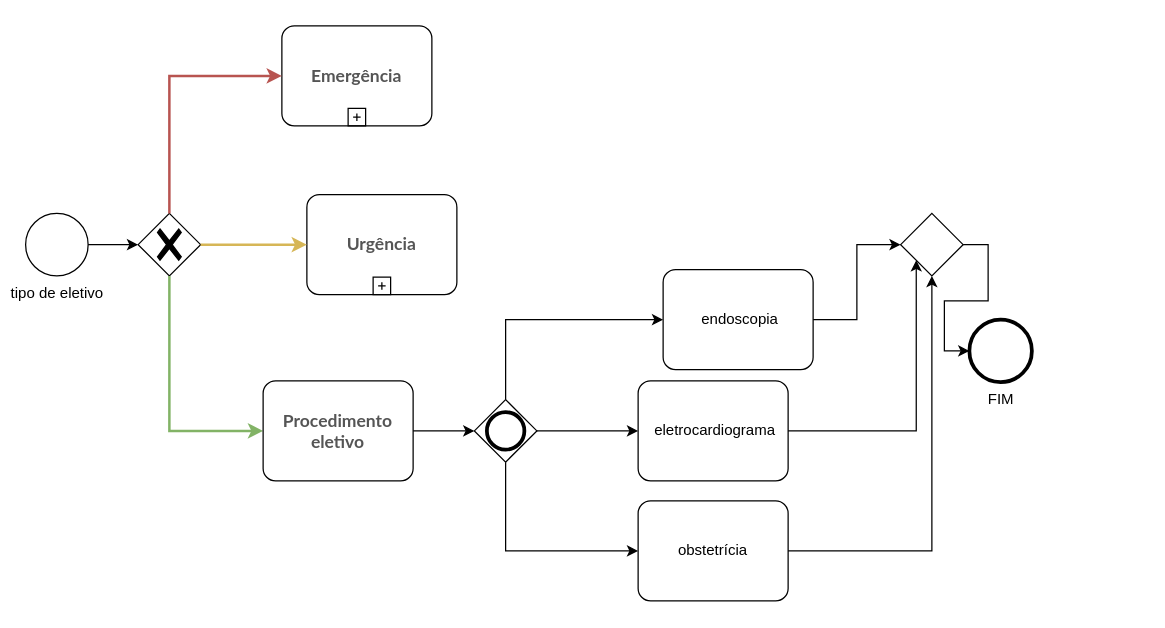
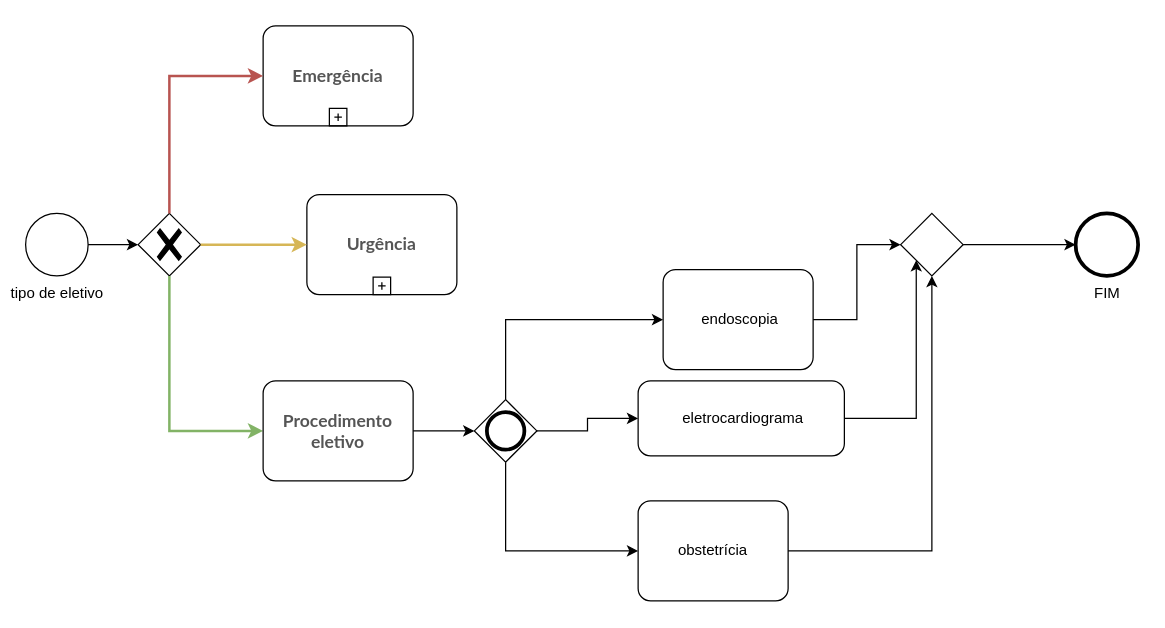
  <mxCell id="0" />
  <mxCell id="1" parent="0" />
  <mxCell id="2" value="tipo de eletivo" style="points=[[0.145,0.145,0],[0.5,0,0],[0.855,0.145,0],[1,0.5,0],[0.855,0.855,0],[0.5,1,0],[0.145,0.855,0],[0,0.5,0]];shape=mxgraph.bpmn.event;html=1;verticalLabelPosition=bottom;labelBackgroundColor=#ffffff;verticalAlign=top;align=center;perimeter=ellipsePerimeter;outlineConnect=0;aspect=fixed;outline=standard;symbol=general;" vertex="1" parent="1"><mxGeometry x="20" y="170" width="50" height="50" as="geometry" /></mxCell>
  <mxCell id="3" style="edgeStyle=orthogonalEdgeStyle;rounded=0;orthogonalLoop=1;jettySize=auto;html=1;exitX=1;exitY=0.5;exitDx=0;exitDy=0;exitPerimeter=0;entryX=0;entryY=0.5;entryDx=0;entryDy=0;entryPerimeter=0;" edge="1" parent="1" source="2" target="6"><mxGeometry relative="1" as="geometry"><mxPoint x="100" y="195" as="targetPoint" /></mxGeometry></mxCell>
- <mxCell id="4" value="&lt;strong style=&quot;color: rgb(85, 85, 85); font-family: Lato; font-size: 14px; text-align: start; background-color: rgb(255, 255, 255);&quot;&gt;Emergência&lt;/strong&gt;" style="points=[[0.25,0,0],[0.5,0,0],[0.75,0,0],[1,0.25,0],[1,0.5,0],[1,0.75,0],[0.75,1,0],[0.5,1,0],[0.25,1,0],[0,0.75,0],[0,0.5,0],[0,0.25,0]];shape=mxgraph.bpmn.task;whiteSpace=wrap;rectStyle=rounded;size=10;html=1;container=1;expand=0;collapsible=0;taskMarker=abstract;isLoopSub=1;" vertex="1" parent="1"><mxGeometry x="225" y="20" width="120" height="80" as="geometry" /></mxCell>
+ <mxCell id="4" value="&lt;strong style=&quot;color: rgb(85, 85, 85); font-family: Lato; font-size: 14px; text-align: start; background-color: rgb(255, 255, 255);&quot;&gt;Emergência&lt;/strong&gt;" style="points=[[0.25,0,0],[0.5,0,0],[0.75,0,0],[1,0.25,0],[1,0.5,0],[1,0.75,0],[0.75,1,0],[0.5,1,0],[0.25,1,0],[0,0.75,0],[0,0.5,0],[0,0.25,0]];shape=mxgraph.bpmn.task;whiteSpace=wrap;rectStyle=rounded;size=10;html=1;container=1;expand=0;collapsible=0;taskMarker=abstract;isLoopSub=1;" vertex="1" parent="1"><mxGeometry x="210" y="20" width="120" height="80" as="geometry" /></mxCell>
  <mxCell id="5" value="&lt;strong style=&quot;color: rgb(85, 85, 85); font-family: Lato; font-size: 14px; text-align: start; background-color: rgb(255, 255, 255);&quot;&gt;Urgência&lt;/strong&gt;" style="points=[[0.25,0,0],[0.5,0,0],[0.75,0,0],[1,0.25,0],[1,0.5,0],[1,0.75,0],[0.75,1,0],[0.5,1,0],[0.25,1,0],[0,0.75,0],[0,0.5,0],[0,0.25,0]];shape=mxgraph.bpmn.task;whiteSpace=wrap;rectStyle=rounded;size=10;html=1;container=1;expand=0;collapsible=0;taskMarker=abstract;isLoopSub=1;" vertex="1" parent="1"><mxGeometry x="245" y="155" width="120" height="80" as="geometry" /></mxCell>
  <mxCell id="6" value="" style="points=[[0.25,0.25,0],[0.5,0,0],[0.75,0.25,0],[1,0.5,0],[0.75,0.75,0],[0.5,1,0],[0.25,0.75,0],[0,0.5,0]];shape=mxgraph.bpmn.gateway2;html=1;verticalLabelPosition=bottom;labelBackgroundColor=#ffffff;verticalAlign=top;align=center;perimeter=rhombusPerimeter;outlineConnect=0;outline=none;symbol=none;gwType=exclusive;" vertex="1" parent="1"><mxGeometry x="110" y="170" width="50" height="50" as="geometry" /></mxCell>
  <mxCell id="7" style="edgeStyle=orthogonalEdgeStyle;rounded=0;orthogonalLoop=1;jettySize=auto;html=1;exitX=1;exitY=0.5;exitDx=0;exitDy=0;exitPerimeter=0;entryX=0;entryY=0.5;entryDx=0;entryDy=0;entryPerimeter=0;fillColor=#fff2cc;strokeColor=#d6b656;strokeWidth=2;" edge="1" parent="1" source="6" target="5"><mxGeometry relative="1" as="geometry" /></mxCell>
  <mxCell id="8" style="edgeStyle=orthogonalEdgeStyle;rounded=0;orthogonalLoop=1;jettySize=auto;html=1;entryX=0;entryY=0.5;entryDx=0;entryDy=0;entryPerimeter=0;exitX=0.5;exitY=0;exitDx=0;exitDy=0;exitPerimeter=0;fillColor=#f8cecc;strokeColor=#b85450;strokeWidth=2;" edge="1" parent="1" source="6" target="4"><mxGeometry relative="1" as="geometry" /></mxCell>
  <mxCell id="9" style="edgeStyle=orthogonalEdgeStyle;rounded=0;orthogonalLoop=1;jettySize=auto;html=1;exitX=0.5;exitY=1;exitDx=0;exitDy=0;exitPerimeter=0;entryX=0;entryY=0.5;entryDx=0;entryDy=0;entryPerimeter=0;fillColor=#d5e8d4;strokeColor=#82b366;strokeWidth=2;" edge="1" parent="1" source="6" target="10"><mxGeometry relative="1" as="geometry"><mxPoint x="210" y="330" as="targetPoint" /></mxGeometry></mxCell>
  <mxCell id="10" value="&lt;strong style=&quot;color: rgb(85, 85, 85); font-family: Lato; font-size: 14px; text-align: start; background-color: rgb(255, 255, 255);&quot;&gt;Procedimento eletivo&lt;/strong&gt;" style="points=[[0.25,0,0],[0.5,0,0],[0.75,0,0],[1,0.25,0],[1,0.5,0],[1,0.75,0],[0.75,1,0],[0.5,1,0],[0.25,1,0],[0,0.75,0],[0,0.5,0],[0,0.25,0]];shape=mxgraph.bpmn.task;whiteSpace=wrap;rectStyle=rounded;size=10;html=1;container=1;expand=0;collapsible=0;taskMarker=abstract;" vertex="1" parent="1"><mxGeometry x="210" y="304" width="120" height="80" as="geometry" /></mxCell>
  <mxCell id="11" value="" style="points=[[0.25,0.25,0],[0.5,0,0],[0.75,0.25,0],[1,0.5,0],[0.75,0.75,0],[0.5,1,0],[0.25,0.75,0],[0,0.5,0]];shape=mxgraph.bpmn.gateway2;html=1;verticalLabelPosition=bottom;labelBackgroundColor=#ffffff;verticalAlign=top;align=center;perimeter=rhombusPerimeter;outlineConnect=0;outline=end;symbol=general;" vertex="1" parent="1"><mxGeometry x="379" y="319" width="50" height="50" as="geometry" /></mxCell>
  <mxCell id="12" style="edgeStyle=orthogonalEdgeStyle;rounded=0;orthogonalLoop=1;jettySize=auto;html=1;exitX=1;exitY=0.5;exitDx=0;exitDy=0;exitPerimeter=0;entryX=0;entryY=0.5;entryDx=0;entryDy=0;entryPerimeter=0;" edge="1" parent="1" source="10" target="11"><mxGeometry relative="1" as="geometry" /></mxCell>
  <mxCell id="13" value="&amp;nbsp;endoscopia" style="points=[[0.25,0,0],[0.5,0,0],[0.75,0,0],[1,0.25,0],[1,0.5,0],[1,0.75,0],[0.75,1,0],[0.5,1,0],[0.25,1,0],[0,0.75,0],[0,0.5,0],[0,0.25,0]];shape=mxgraph.bpmn.task;whiteSpace=wrap;rectStyle=rounded;size=10;html=1;container=1;expand=0;collapsible=0;taskMarker=abstract;" vertex="1" parent="1"><mxGeometry x="530" y="215" width="120" height="80" as="geometry" /></mxCell>
- <mxCell id="14" value="&amp;nbsp;eletrocardiograma" style="points=[[0.25,0,0],[0.5,0,0],[0.75,0,0],[1,0.25,0],[1,0.5,0],[1,0.75,0],[0.75,1,0],[0.5,1,0],[0.25,1,0],[0,0.75,0],[0,0.5,0],[0,0.25,0]];shape=mxgraph.bpmn.task;whiteSpace=wrap;rectStyle=rounded;size=10;html=1;container=1;expand=0;collapsible=0;taskMarker=abstract;" vertex="1" parent="1"><mxGeometry x="510" y="304" width="120" height="80" as="geometry" /></mxCell>
+ <mxCell id="14" value="&amp;nbsp;eletrocardiograma" style="points=[[0.25,0,0],[0.5,0,0],[0.75,0,0],[1,0.25,0],[1,0.5,0],[1,0.75,0],[0.75,1,0],[0.5,1,0],[0.25,1,0],[0,0.75,0],[0,0.5,0],[0,0.25,0]];shape=mxgraph.bpmn.task;whiteSpace=wrap;rectStyle=rounded;size=10;html=1;container=1;expand=0;collapsible=0;taskMarker=abstract;" vertex="1" parent="1"><mxGeometry x="510" y="304" width="165" height="60" as="geometry" /></mxCell>
  <mxCell id="15" value="&amp;nbsp;obstetrícia&amp;nbsp;" style="points=[[0.25,0,0],[0.5,0,0],[0.75,0,0],[1,0.25,0],[1,0.5,0],[1,0.75,0],[0.75,1,0],[0.5,1,0],[0.25,1,0],[0,0.75,0],[0,0.5,0],[0,0.25,0]];shape=mxgraph.bpmn.task;whiteSpace=wrap;rectStyle=rounded;size=10;html=1;container=1;expand=0;collapsible=0;taskMarker=abstract;" vertex="1" parent="1"><mxGeometry x="510" y="400" width="120" height="80" as="geometry" /></mxCell>
  <mxCell id="16" style="edgeStyle=orthogonalEdgeStyle;rounded=0;orthogonalLoop=1;jettySize=auto;html=1;entryX=0;entryY=0.5;entryDx=0;entryDy=0;entryPerimeter=0;exitX=0.5;exitY=0;exitDx=0;exitDy=0;exitPerimeter=0;" edge="1" parent="1" source="11" target="13"><mxGeometry relative="1" as="geometry" /></mxCell>
  <mxCell id="17" style="edgeStyle=orthogonalEdgeStyle;rounded=0;orthogonalLoop=1;jettySize=auto;html=1;exitX=1;exitY=0.5;exitDx=0;exitDy=0;exitPerimeter=0;entryX=0;entryY=0.5;entryDx=0;entryDy=0;entryPerimeter=0;" edge="1" parent="1" source="11" target="14"><mxGeometry relative="1" as="geometry" /></mxCell>
  <mxCell id="18" style="edgeStyle=orthogonalEdgeStyle;rounded=0;orthogonalLoop=1;jettySize=auto;html=1;entryX=0;entryY=0.5;entryDx=0;entryDy=0;entryPerimeter=0;exitX=0.5;exitY=1;exitDx=0;exitDy=0;exitPerimeter=0;" edge="1" parent="1" source="11" target="15"><mxGeometry relative="1" as="geometry" /></mxCell>
  <mxCell id="19" value="" style="points=[[0.25,0.25,0],[0.5,0,0],[0.75,0.25,0],[1,0.5,0],[0.75,0.75,0],[0.5,1,0],[0.25,0.75,0],[0,0.5,0]];shape=mxgraph.bpmn.gateway2;html=1;verticalLabelPosition=bottom;labelBackgroundColor=#ffffff;verticalAlign=top;align=center;perimeter=rhombusPerimeter;outlineConnect=0;outline=none;symbol=none;" vertex="1" parent="1"><mxGeometry x="720" y="170" width="50" height="50" as="geometry" /></mxCell>
- <mxCell id="20" value="FIM" style="points=[[0.145,0.145,0],[0.5,0,0],[0.855,0.145,0],[1,0.5,0],[0.855,0.855,0],[0.5,1,0],[0.145,0.855,0],[0,0.5,0]];shape=mxgraph.bpmn.event;html=1;verticalLabelPosition=bottom;labelBackgroundColor=#ffffff;verticalAlign=top;align=center;perimeter=ellipsePerimeter;outlineConnect=0;aspect=fixed;outline=end;symbol=terminate2;" vertex="1" parent="1"><mxGeometry x="775" y="255" width="50" height="50" as="geometry" /></mxCell>
+ <mxCell id="20" value="FIM" style="points=[[0.145,0.145,0],[0.5,0,0],[0.855,0.145,0],[1,0.5,0],[0.855,0.855,0],[0.5,1,0],[0.145,0.855,0],[0,0.5,0]];shape=mxgraph.bpmn.event;html=1;verticalLabelPosition=bottom;labelBackgroundColor=#ffffff;verticalAlign=top;align=center;perimeter=ellipsePerimeter;outlineConnect=0;aspect=fixed;outline=end;symbol=terminate2;" vertex="1" parent="1"><mxGeometry x="860" y="170" width="50" height="50" as="geometry" /></mxCell>
  <mxCell id="21" style="edgeStyle=orthogonalEdgeStyle;rounded=0;orthogonalLoop=1;jettySize=auto;html=1;entryX=0.5;entryY=1;entryDx=0;entryDy=0;entryPerimeter=0;" edge="1" parent="1" source="15" target="19"><mxGeometry relative="1" as="geometry" /></mxCell>
  <mxCell id="22" style="edgeStyle=orthogonalEdgeStyle;rounded=0;orthogonalLoop=1;jettySize=auto;html=1;entryX=0.25;entryY=0.75;entryDx=0;entryDy=0;entryPerimeter=0;" edge="1" parent="1" source="14" target="19"><mxGeometry relative="1" as="geometry" /></mxCell>
  <mxCell id="23" style="edgeStyle=orthogonalEdgeStyle;rounded=0;orthogonalLoop=1;jettySize=auto;html=1;entryX=0;entryY=0.5;entryDx=0;entryDy=0;entryPerimeter=0;" edge="1" parent="1" source="13" target="19"><mxGeometry relative="1" as="geometry" /></mxCell>
  <mxCell id="24" style="edgeStyle=orthogonalEdgeStyle;rounded=0;orthogonalLoop=1;jettySize=auto;html=1;entryX=0;entryY=0.5;entryDx=0;entryDy=0;entryPerimeter=0;" edge="1" parent="1" source="19" target="20"><mxGeometry relative="1" as="geometry" /></mxCell>
